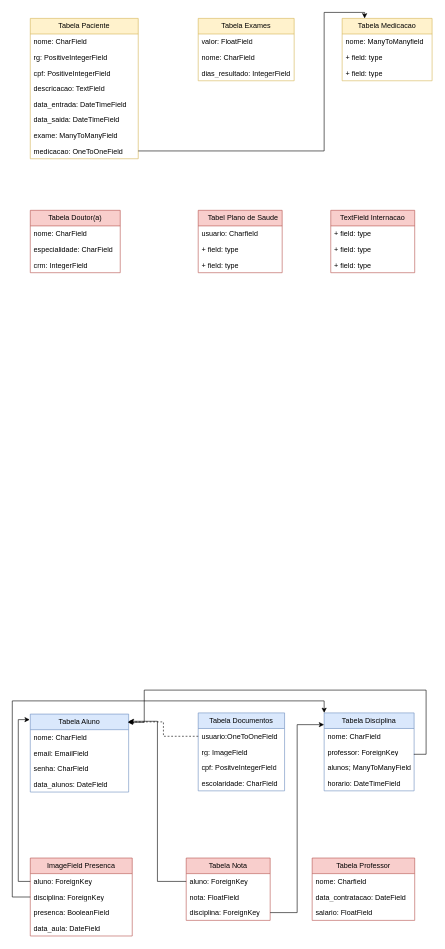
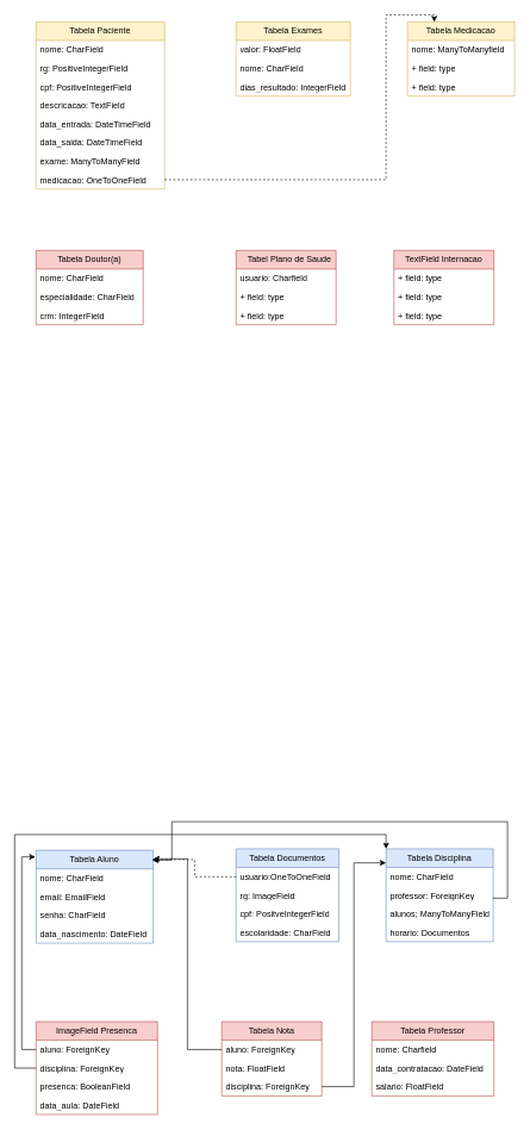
  <mxCell id="0" />
  <mxCell id="1" parent="0" />
  <mxCell id="2" value="Tabela Aluno" style="swimlane;fontStyle=0;childLayout=stackLayout;horizontal=1;startSize=26;fillColor=#dae8fc;horizontalStack=0;resizeParent=1;resizeParentMax=0;resizeLast=0;collapsible=1;marginBottom=0;whiteSpace=wrap;html=1;strokeColor=#6c8ebf;" parent="1" vertex="1"><mxGeometry x="50" y="1190" width="164" height="130" as="geometry" /></mxCell>
  <mxCell id="3" value="nome: CharField" style="text;strokeColor=none;fillColor=none;align=left;verticalAlign=top;spacingLeft=4;spacingRight=4;overflow=hidden;rotatable=0;points=[[0,0.5],[1,0.5]];portConstraint=eastwest;whiteSpace=wrap;html=1;" parent="2" vertex="1"><mxGeometry y="26" width="164" height="26" as="geometry" /></mxCell>
  <mxCell id="4" value="email: EmailField" style="text;strokeColor=none;fillColor=none;align=left;verticalAlign=top;spacingLeft=4;spacingRight=4;overflow=hidden;rotatable=0;points=[[0,0.5],[1,0.5]];portConstraint=eastwest;whiteSpace=wrap;html=1;" parent="2" vertex="1"><mxGeometry y="52" width="164" height="26" as="geometry" /></mxCell>
  <mxCell id="5" value="senha: CharField" style="text;strokeColor=none;fillColor=none;align=left;verticalAlign=top;spacingLeft=4;spacingRight=4;overflow=hidden;rotatable=0;points=[[0,0.5],[1,0.5]];portConstraint=eastwest;whiteSpace=wrap;html=1;" parent="2" vertex="1"><mxGeometry y="78" width="164" height="26" as="geometry" /></mxCell>
- <mxCell id="6" value="data_alunos: DateField" style="text;strokeColor=none;fillColor=none;align=left;verticalAlign=top;spacingLeft=4;spacingRight=4;overflow=hidden;rotatable=0;points=[[0,0.5],[1,0.5]];portConstraint=eastwest;whiteSpace=wrap;html=1;" parent="2" vertex="1"><mxGeometry y="104" width="164" height="26" as="geometry" /></mxCell>
+ <mxCell id="6" value="data_nascimento: DateField" style="text;strokeColor=none;fillColor=none;align=left;verticalAlign=top;spacingLeft=4;spacingRight=4;overflow=hidden;rotatable=0;points=[[0,0.5],[1,0.5]];portConstraint=eastwest;whiteSpace=wrap;html=1;" parent="2" vertex="1"><mxGeometry y="104" width="164" height="26" as="geometry" /></mxCell>
  <mxCell id="7" value="Tabela Documentos" style="swimlane;fontStyle=0;childLayout=stackLayout;horizontal=1;startSize=26;fillColor=#dae8fc;horizontalStack=0;resizeParent=1;resizeParentMax=0;resizeLast=0;collapsible=1;marginBottom=0;whiteSpace=wrap;html=1;strokeColor=#6c8ebf;" parent="1" vertex="1"><mxGeometry x="330" y="1188" width="144" height="130" as="geometry" /></mxCell>
  <mxCell id="8" value="usuario:OneToOneField" style="text;strokeColor=none;fillColor=none;align=left;verticalAlign=top;spacingLeft=4;spacingRight=4;overflow=hidden;rotatable=0;points=[[0,0.5],[1,0.5]];portConstraint=eastwest;whiteSpace=wrap;html=1;" parent="7" vertex="1"><mxGeometry y="26" width="144" height="26" as="geometry" /></mxCell>
  <mxCell id="9" value="rg: ImageField" style="text;strokeColor=none;fillColor=none;align=left;verticalAlign=top;spacingLeft=4;spacingRight=4;overflow=hidden;rotatable=0;points=[[0,0.5],[1,0.5]];portConstraint=eastwest;whiteSpace=wrap;html=1;" parent="7" vertex="1"><mxGeometry y="52" width="144" height="26" as="geometry" /></mxCell>
  <mxCell id="10" value="cpf: PositveIntegerField" style="text;strokeColor=none;fillColor=none;align=left;verticalAlign=top;spacingLeft=4;spacingRight=4;overflow=hidden;rotatable=0;points=[[0,0.5],[1,0.5]];portConstraint=eastwest;whiteSpace=wrap;html=1;" parent="7" vertex="1"><mxGeometry y="78" width="144" height="26" as="geometry" /></mxCell>
  <mxCell id="11" value="escolaridade: CharField" style="text;strokeColor=none;fillColor=none;align=left;verticalAlign=top;spacingLeft=4;spacingRight=4;overflow=hidden;rotatable=0;points=[[0,0.5],[1,0.5]];portConstraint=eastwest;whiteSpace=wrap;html=1;" parent="7" vertex="1"><mxGeometry y="104" width="144" height="26" as="geometry" /></mxCell>
  <mxCell id="12" style="edgeStyle=orthogonalEdgeStyle;rounded=0;orthogonalLoop=1;jettySize=auto;html=1;exitX=0;exitY=0.5;exitDx=0;exitDy=0;entryX=0.994;entryY=0.1;entryDx=0;entryDy=0;entryPerimeter=0;dashed=1;" parent="1" source="8" target="2" edge="1"><mxGeometry relative="1" as="geometry" /></mxCell>
  <mxCell id="13" value="Tabela Nota" style="swimlane;fontStyle=0;childLayout=stackLayout;horizontal=1;startSize=26;fillColor=#f8cecc;horizontalStack=0;resizeParent=1;resizeParentMax=0;resizeLast=0;collapsible=1;marginBottom=0;whiteSpace=wrap;html=1;strokeColor=#b85450;" parent="1" vertex="1"><mxGeometry x="310" y="1430" width="140" height="104" as="geometry" /></mxCell>
  <mxCell id="14" value="aluno: ForeignKey" style="text;strokeColor=none;fillColor=none;align=left;verticalAlign=top;spacingLeft=4;spacingRight=4;overflow=hidden;rotatable=0;points=[[0,0.5],[1,0.5]];portConstraint=eastwest;whiteSpace=wrap;html=1;" parent="13" vertex="1"><mxGeometry y="26" width="140" height="26" as="geometry" /></mxCell>
  <mxCell id="15" value="nota: FloatField" style="text;strokeColor=none;fillColor=none;align=left;verticalAlign=top;spacingLeft=4;spacingRight=4;overflow=hidden;rotatable=0;points=[[0,0.5],[1,0.5]];portConstraint=eastwest;whiteSpace=wrap;html=1;" parent="13" vertex="1"><mxGeometry y="52" width="140" height="26" as="geometry" /></mxCell>
  <mxCell id="16" value="disciplina: ForeignKey&lt;div&gt;&lt;br&gt;&lt;/div&gt;" style="text;strokeColor=none;fillColor=none;align=left;verticalAlign=top;spacingLeft=4;spacingRight=4;overflow=hidden;rotatable=0;points=[[0,0.5],[1,0.5]];portConstraint=eastwest;whiteSpace=wrap;html=1;" parent="13" vertex="1"><mxGeometry y="78" width="140" height="26" as="geometry" /></mxCell>
  <mxCell id="17" value="Tabela Disciplina" style="swimlane;fontStyle=0;childLayout=stackLayout;horizontal=1;startSize=26;fillColor=#dae8fc;horizontalStack=0;resizeParent=1;resizeParentMax=0;resizeLast=0;collapsible=1;marginBottom=0;whiteSpace=wrap;html=1;strokeColor=#6c8ebf;" parent="1" vertex="1"><mxGeometry x="540" y="1188" width="150" height="130" as="geometry" /></mxCell>
  <mxCell id="18" value="nome: CharField" style="text;strokeColor=none;fillColor=none;align=left;verticalAlign=top;spacingLeft=4;spacingRight=4;overflow=hidden;rotatable=0;points=[[0,0.5],[1,0.5]];portConstraint=eastwest;whiteSpace=wrap;html=1;" parent="17" vertex="1"><mxGeometry y="26" width="150" height="26" as="geometry" /></mxCell>
  <mxCell id="19" value="professor: ForeignKey" style="text;strokeColor=none;fillColor=none;align=left;verticalAlign=top;spacingLeft=4;spacingRight=4;overflow=hidden;rotatable=0;points=[[0,0.5],[1,0.5]];portConstraint=eastwest;whiteSpace=wrap;html=1;" parent="17" vertex="1"><mxGeometry y="52" width="150" height="26" as="geometry" /></mxCell>
  <mxCell id="20" value="alunos; ManyToManyField" style="text;strokeColor=none;fillColor=none;align=left;verticalAlign=top;spacingLeft=4;spacingRight=4;overflow=hidden;rotatable=0;points=[[0,0.5],[1,0.5]];portConstraint=eastwest;whiteSpace=wrap;html=1;" parent="17" vertex="1"><mxGeometry y="78" width="150" height="26" as="geometry" /></mxCell>
- <mxCell id="21" value="horario: DateTimeField" style="text;strokeColor=none;fillColor=none;align=left;verticalAlign=top;spacingLeft=4;spacingRight=4;overflow=hidden;rotatable=0;points=[[0,0.5],[1,0.5]];portConstraint=eastwest;whiteSpace=wrap;html=1;" parent="17" vertex="1"><mxGeometry y="104" width="150" height="26" as="geometry" /></mxCell>
+ <mxCell id="21" value="horario: Documentos" style="text;strokeColor=none;fillColor=none;align=left;verticalAlign=top;spacingLeft=4;spacingRight=4;overflow=hidden;rotatable=0;points=[[0,0.5],[1,0.5]];portConstraint=eastwest;whiteSpace=wrap;html=1;" parent="17" vertex="1"><mxGeometry y="104" width="150" height="26" as="geometry" /></mxCell>
  <mxCell id="22" value="Tabela Professor" style="swimlane;fontStyle=0;childLayout=stackLayout;horizontal=1;startSize=26;fillColor=#f8cecc;horizontalStack=0;resizeParent=1;resizeParentMax=0;resizeLast=0;collapsible=1;marginBottom=0;whiteSpace=wrap;html=1;strokeColor=#b85450;" parent="1" vertex="1"><mxGeometry x="520" y="1430" width="171" height="104" as="geometry" /></mxCell>
  <mxCell id="23" value="nome: Charfield" style="text;strokeColor=none;fillColor=none;align=left;verticalAlign=top;spacingLeft=4;spacingRight=4;overflow=hidden;rotatable=0;points=[[0,0.5],[1,0.5]];portConstraint=eastwest;whiteSpace=wrap;html=1;" parent="22" vertex="1"><mxGeometry y="26" width="171" height="26" as="geometry" /></mxCell>
  <mxCell id="24" value="data_contratacao: DateField" style="text;strokeColor=none;fillColor=none;align=left;verticalAlign=top;spacingLeft=4;spacingRight=4;overflow=hidden;rotatable=0;points=[[0,0.5],[1,0.5]];portConstraint=eastwest;whiteSpace=wrap;html=1;" parent="22" vertex="1"><mxGeometry y="52" width="171" height="26" as="geometry" /></mxCell>
  <mxCell id="25" value="salario: FloatField" style="text;strokeColor=none;fillColor=none;align=left;verticalAlign=top;spacingLeft=4;spacingRight=4;overflow=hidden;rotatable=0;points=[[0,0.5],[1,0.5]];portConstraint=eastwest;whiteSpace=wrap;html=1;" parent="22" vertex="1"><mxGeometry y="78" width="171" height="26" as="geometry" /></mxCell>
  <mxCell id="26" value="ImageField Presenca" style="swimlane;fontStyle=0;childLayout=stackLayout;horizontal=1;startSize=26;fillColor=#f8cecc;horizontalStack=0;resizeParent=1;resizeParentMax=0;resizeLast=0;collapsible=1;marginBottom=0;whiteSpace=wrap;html=1;strokeColor=#b85450;" parent="1" vertex="1"><mxGeometry x="50" y="1430" width="170" height="130" as="geometry" /></mxCell>
  <mxCell id="27" value="aluno: ForeignKey" style="text;strokeColor=none;fillColor=none;align=left;verticalAlign=top;spacingLeft=4;spacingRight=4;overflow=hidden;rotatable=0;points=[[0,0.5],[1,0.5]];portConstraint=eastwest;whiteSpace=wrap;html=1;" parent="26" vertex="1"><mxGeometry y="26" width="170" height="26" as="geometry" /></mxCell>
  <mxCell id="28" value="disciplina: ForeignKey" style="text;strokeColor=none;fillColor=none;align=left;verticalAlign=top;spacingLeft=4;spacingRight=4;overflow=hidden;rotatable=0;points=[[0,0.5],[1,0.5]];portConstraint=eastwest;whiteSpace=wrap;html=1;" parent="26" vertex="1"><mxGeometry y="52" width="170" height="26" as="geometry" /></mxCell>
  <mxCell id="29" value="presenca: BooleanField" style="text;strokeColor=none;fillColor=none;align=left;verticalAlign=top;spacingLeft=4;spacingRight=4;overflow=hidden;rotatable=0;points=[[0,0.5],[1,0.5]];portConstraint=eastwest;whiteSpace=wrap;html=1;" parent="26" vertex="1"><mxGeometry y="78" width="170" height="26" as="geometry" /></mxCell>
  <mxCell id="30" value="data_aula: DateField" style="text;strokeColor=none;fillColor=none;align=left;verticalAlign=top;spacingLeft=4;spacingRight=4;overflow=hidden;rotatable=0;points=[[0,0.5],[1,0.5]];portConstraint=eastwest;whiteSpace=wrap;html=1;" parent="26" vertex="1"><mxGeometry y="104" width="170" height="26" as="geometry" /></mxCell>
  <mxCell id="31" style="edgeStyle=orthogonalEdgeStyle;rounded=0;orthogonalLoop=1;jettySize=auto;html=1;exitX=0;exitY=0.5;exitDx=0;exitDy=0;entryX=-0.006;entryY=0.071;entryDx=0;entryDy=0;entryPerimeter=0;" parent="1" source="27" target="2" edge="1"><mxGeometry relative="1" as="geometry" /></mxCell>
  <mxCell id="32" style="edgeStyle=orthogonalEdgeStyle;rounded=0;orthogonalLoop=1;jettySize=auto;html=1;exitX=0;exitY=0.5;exitDx=0;exitDy=0;entryX=0;entryY=0;entryDx=0;entryDy=0;" parent="1" source="28" target="17" edge="1"><mxGeometry relative="1" as="geometry"><Array as="points"><mxPoint x="20" y="1495" /><mxPoint x="20" y="1168" /><mxPoint x="540" y="1168" /></Array></mxGeometry></mxCell>
  <mxCell id="33" style="edgeStyle=orthogonalEdgeStyle;rounded=0;orthogonalLoop=1;jettySize=auto;html=1;exitX=1;exitY=0.5;exitDx=0;exitDy=0;entryX=-0.001;entryY=0.151;entryDx=0;entryDy=0;entryPerimeter=0;" parent="1" source="16" target="17" edge="1"><mxGeometry relative="1" as="geometry" /></mxCell>
  <mxCell id="34" style="edgeStyle=orthogonalEdgeStyle;rounded=0;orthogonalLoop=1;jettySize=auto;html=1;exitX=0;exitY=0.5;exitDx=0;exitDy=0;entryX=1.003;entryY=0.092;entryDx=0;entryDy=0;entryPerimeter=0;" parent="1" source="14" target="2" edge="1"><mxGeometry relative="1" as="geometry" /></mxCell>
  <mxCell id="35" style="edgeStyle=orthogonalEdgeStyle;rounded=0;orthogonalLoop=1;jettySize=auto;html=1;exitX=1;exitY=0.5;exitDx=0;exitDy=0;entryX=0.992;entryY=0.106;entryDx=0;entryDy=0;entryPerimeter=0;" parent="1" target="2" edge="1"><mxGeometry relative="1" as="geometry"><mxPoint x="689.51" y="1257.04" as="sourcePoint" /><mxPoint x="240" y="1190" as="targetPoint" /><Array as="points"><mxPoint x="710" y="1257" /><mxPoint x="710" y="1150" /><mxPoint x="240" y="1150" /><mxPoint x="240" y="1204" /></Array></mxGeometry></mxCell>
  <mxCell id="36" value="Tabela Medicacao" style="swimlane;fontStyle=0;childLayout=stackLayout;horizontal=1;startSize=26;fillColor=#fff2cc;horizontalStack=0;resizeParent=1;resizeParentMax=0;resizeLast=0;collapsible=1;marginBottom=0;whiteSpace=wrap;html=1;strokeColor=#d6b656;" parent="1" vertex="1"><mxGeometry x="570" y="30" width="150" height="104" as="geometry" /></mxCell>
  <mxCell id="37" value="nome: ManyToManyfield" style="text;strokeColor=none;fillColor=none;align=left;verticalAlign=top;spacingLeft=4;spacingRight=4;overflow=hidden;rotatable=0;points=[[0,0.5],[1,0.5]];portConstraint=eastwest;whiteSpace=wrap;html=1;" parent="36" vertex="1"><mxGeometry y="26" width="150" height="26" as="geometry" /></mxCell>
  <mxCell id="38" value="+ field: type" style="text;strokeColor=none;fillColor=none;align=left;verticalAlign=top;spacingLeft=4;spacingRight=4;overflow=hidden;rotatable=0;points=[[0,0.5],[1,0.5]];portConstraint=eastwest;whiteSpace=wrap;html=1;" parent="36" vertex="1"><mxGeometry y="52" width="150" height="26" as="geometry" /></mxCell>
  <mxCell id="39" value="+ field: type" style="text;strokeColor=none;fillColor=none;align=left;verticalAlign=top;spacingLeft=4;spacingRight=4;overflow=hidden;rotatable=0;points=[[0,0.5],[1,0.5]];portConstraint=eastwest;whiteSpace=wrap;html=1;" parent="36" vertex="1"><mxGeometry y="78" width="150" height="26" as="geometry" /></mxCell>
  <mxCell id="40" value="Tabela Exames" style="swimlane;fontStyle=0;childLayout=stackLayout;horizontal=1;startSize=26;fillColor=#fff2cc;horizontalStack=0;resizeParent=1;resizeParentMax=0;resizeLast=0;collapsible=1;marginBottom=0;whiteSpace=wrap;html=1;strokeColor=#d6b656;" parent="1" vertex="1"><mxGeometry x="330" y="30" width="160" height="104" as="geometry" /></mxCell>
  <mxCell id="41" value="valor: FloatField" style="text;align=left;verticalAlign=top;spacingLeft=4;spacingRight=4;overflow=hidden;rotatable=0;points=[[0,0.5],[1,0.5]];portConstraint=eastwest;whiteSpace=wrap;html=1;" parent="40" vertex="1"><mxGeometry y="26" width="160" height="26" as="geometry" /></mxCell>
  <mxCell id="42" value="nome: CharField" style="text;align=left;verticalAlign=top;spacingLeft=4;spacingRight=4;overflow=hidden;rotatable=0;points=[[0,0.5],[1,0.5]];portConstraint=eastwest;whiteSpace=wrap;html=1;" parent="40" vertex="1"><mxGeometry y="52" width="160" height="26" as="geometry" /></mxCell>
  <mxCell id="43" value="dias_resultado: IntegerField" style="text;align=left;verticalAlign=top;spacingLeft=4;spacingRight=4;overflow=hidden;rotatable=0;points=[[0,0.5],[1,0.5]];portConstraint=eastwest;whiteSpace=wrap;html=1;" parent="40" vertex="1"><mxGeometry y="78" width="160" height="26" as="geometry" /></mxCell>
  <mxCell id="44" value="Tabela Paciente" style="swimlane;fontStyle=0;childLayout=stackLayout;horizontal=1;startSize=26;fillColor=#fff2cc;horizontalStack=0;resizeParent=1;resizeParentMax=0;resizeLast=0;collapsible=1;marginBottom=0;whiteSpace=wrap;html=1;strokeColor=#d6b656;" parent="1" vertex="1"><mxGeometry x="50" y="30" width="180" height="234" as="geometry"><mxRectangle x="40" y="-1120" width="100" height="30" as="alternateBounds" /></mxGeometry></mxCell>
  <mxCell id="45" value="nome: CharField" style="text;strokeColor=none;fillColor=none;align=left;verticalAlign=top;spacingLeft=4;spacingRight=4;overflow=hidden;rotatable=0;points=[[0,0.5],[1,0.5]];portConstraint=eastwest;whiteSpace=wrap;html=1;" parent="44" vertex="1"><mxGeometry y="26" width="180" height="26" as="geometry" /></mxCell>
  <mxCell id="46" value="rg: PositiveIntegerField" style="text;strokeColor=none;fillColor=none;align=left;verticalAlign=top;spacingLeft=4;spacingRight=4;overflow=hidden;rotatable=0;points=[[0,0.5],[1,0.5]];portConstraint=eastwest;whiteSpace=wrap;html=1;" parent="44" vertex="1"><mxGeometry y="52" width="180" height="26" as="geometry" /></mxCell>
  <mxCell id="47" value="cpf: PositiveIntegerField" style="text;strokeColor=none;fillColor=none;align=left;verticalAlign=top;spacingLeft=4;spacingRight=4;overflow=hidden;rotatable=0;points=[[0,0.5],[1,0.5]];portConstraint=eastwest;whiteSpace=wrap;html=1;" parent="44" vertex="1"><mxGeometry y="78" width="180" height="26" as="geometry" /></mxCell>
  <mxCell id="48" value="descricacao: TextField" style="text;strokeColor=none;fillColor=none;align=left;verticalAlign=top;spacingLeft=4;spacingRight=4;overflow=hidden;rotatable=0;points=[[0,0.5],[1,0.5]];portConstraint=eastwest;whiteSpace=wrap;html=1;" parent="44" vertex="1"><mxGeometry y="104" width="180" height="26" as="geometry" /></mxCell>
  <mxCell id="49" value="data_entrada: DateTimeField" style="text;strokeColor=none;fillColor=none;align=left;verticalAlign=top;spacingLeft=4;spacingRight=4;overflow=hidden;rotatable=0;points=[[0,0.5],[1,0.5]];portConstraint=eastwest;whiteSpace=wrap;html=1;" parent="44" vertex="1"><mxGeometry y="130" width="180" height="26" as="geometry" /></mxCell>
  <mxCell id="50" style="edgeStyle=orthogonalEdgeStyle;rounded=0;orthogonalLoop=1;jettySize=auto;html=1;exitX=1;exitY=0.5;exitDx=0;exitDy=0;" parent="44" source="47" target="47" edge="1"><mxGeometry relative="1" as="geometry" /></mxCell>
  <mxCell id="51" value="data_saida: DateTimeField" style="text;strokeColor=none;fillColor=none;align=left;verticalAlign=top;spacingLeft=4;spacingRight=4;overflow=hidden;rotatable=0;points=[[0,0.5],[1,0.5]];portConstraint=eastwest;whiteSpace=wrap;html=1;" parent="44" vertex="1"><mxGeometry y="156" width="180" height="26" as="geometry" /></mxCell>
  <mxCell id="52" value="exame: ManyToManyField" style="text;strokeColor=none;fillColor=none;align=left;verticalAlign=top;spacingLeft=4;spacingRight=4;overflow=hidden;rotatable=0;points=[[0,0.5],[1,0.5]];portConstraint=eastwest;whiteSpace=wrap;html=1;" parent="44" vertex="1"><mxGeometry y="182" width="180" height="26" as="geometry" /></mxCell>
  <mxCell id="53" value="medicacao: OneToOneField" style="text;strokeColor=none;fillColor=none;align=left;verticalAlign=top;spacingLeft=4;spacingRight=4;overflow=hidden;rotatable=0;points=[[0,0.5],[1,0.5]];portConstraint=eastwest;whiteSpace=wrap;html=1;" parent="44" vertex="1"><mxGeometry y="208" width="180" height="26" as="geometry" /></mxCell>
  <mxCell id="54" value="Tabela Doutor(a)" style="swimlane;fontStyle=0;childLayout=stackLayout;horizontal=1;startSize=26;fillColor=#f8cecc;horizontalStack=0;resizeParent=1;resizeParentMax=0;resizeLast=0;collapsible=1;marginBottom=0;whiteSpace=wrap;html=1;strokeColor=#b85450;" parent="1" vertex="1"><mxGeometry x="50" y="350" width="150" height="104" as="geometry" /></mxCell>
  <mxCell id="55" value="nome: CharField" style="text;strokeColor=none;fillColor=none;align=left;verticalAlign=top;spacingLeft=4;spacingRight=4;overflow=hidden;rotatable=0;points=[[0,0.5],[1,0.5]];portConstraint=eastwest;whiteSpace=wrap;html=1;" parent="54" vertex="1"><mxGeometry y="26" width="150" height="26" as="geometry" /></mxCell>
  <mxCell id="56" value="especialidade: CharField" style="text;strokeColor=none;fillColor=none;align=left;verticalAlign=top;spacingLeft=4;spacingRight=4;overflow=hidden;rotatable=0;points=[[0,0.5],[1,0.5]];portConstraint=eastwest;whiteSpace=wrap;html=1;" parent="54" vertex="1"><mxGeometry y="52" width="150" height="26" as="geometry" /></mxCell>
  <mxCell id="57" value="crm: IntegerField" style="text;strokeColor=none;fillColor=none;align=left;verticalAlign=top;spacingLeft=4;spacingRight=4;overflow=hidden;rotatable=0;points=[[0,0.5],[1,0.5]];portConstraint=eastwest;whiteSpace=wrap;html=1;" parent="54" vertex="1"><mxGeometry y="78" width="150" height="26" as="geometry" /></mxCell>
  <mxCell id="58" style="edgeStyle=orthogonalEdgeStyle;rounded=0;orthogonalLoop=1;jettySize=auto;html=1;exitX=1;exitY=0.5;exitDx=0;exitDy=0;" parent="54" source="55" target="55" edge="1"><mxGeometry relative="1" as="geometry" /></mxCell>
  <mxCell id="59" value="&amp;nbsp; &amp;nbsp;Tabel Plano de Saude" style="swimlane;fontStyle=0;childLayout=stackLayout;horizontal=1;startSize=26;fillColor=#f8cecc;horizontalStack=0;resizeParent=1;resizeParentMax=0;resizeLast=0;collapsible=1;marginBottom=0;whiteSpace=wrap;html=1;strokeColor=#b85450;" parent="1" vertex="1"><mxGeometry x="330" y="350" width="140" height="104" as="geometry" /></mxCell>
  <mxCell id="60" value="usuario: Charfield" style="text;strokeColor=none;fillColor=none;align=left;verticalAlign=top;spacingLeft=4;spacingRight=4;overflow=hidden;rotatable=0;points=[[0,0.5],[1,0.5]];portConstraint=eastwest;whiteSpace=wrap;html=1;" parent="59" vertex="1"><mxGeometry y="26" width="140" height="26" as="geometry" /></mxCell>
  <mxCell id="61" value="+ field: type" style="text;strokeColor=none;fillColor=none;align=left;verticalAlign=top;spacingLeft=4;spacingRight=4;overflow=hidden;rotatable=0;points=[[0,0.5],[1,0.5]];portConstraint=eastwest;whiteSpace=wrap;html=1;" parent="59" vertex="1"><mxGeometry y="52" width="140" height="26" as="geometry" /></mxCell>
  <mxCell id="62" value="+ field: type" style="text;strokeColor=none;fillColor=none;align=left;verticalAlign=top;spacingLeft=4;spacingRight=4;overflow=hidden;rotatable=0;points=[[0,0.5],[1,0.5]];portConstraint=eastwest;whiteSpace=wrap;html=1;" parent="59" vertex="1"><mxGeometry y="78" width="140" height="26" as="geometry" /></mxCell>
  <mxCell id="63" value="TextField Internacao" style="swimlane;fontStyle=0;childLayout=stackLayout;horizontal=1;startSize=26;fillColor=#f8cecc;horizontalStack=0;resizeParent=1;resizeParentMax=0;resizeLast=0;collapsible=1;marginBottom=0;whiteSpace=wrap;html=1;strokeColor=#b85450;" parent="1" vertex="1"><mxGeometry x="551" y="350" width="140" height="104" as="geometry" /></mxCell>
  <mxCell id="64" value="+ field: type" style="text;strokeColor=none;fillColor=none;align=left;verticalAlign=top;spacingLeft=4;spacingRight=4;overflow=hidden;rotatable=0;points=[[0,0.5],[1,0.5]];portConstraint=eastwest;whiteSpace=wrap;html=1;" parent="63" vertex="1"><mxGeometry y="26" width="140" height="26" as="geometry" /></mxCell>
  <mxCell id="65" value="+ field: type" style="text;strokeColor=none;fillColor=none;align=left;verticalAlign=top;spacingLeft=4;spacingRight=4;overflow=hidden;rotatable=0;points=[[0,0.5],[1,0.5]];portConstraint=eastwest;whiteSpace=wrap;html=1;" parent="63" vertex="1"><mxGeometry y="52" width="140" height="26" as="geometry" /></mxCell>
  <mxCell id="66" value="+ field: type" style="text;strokeColor=none;fillColor=none;align=left;verticalAlign=top;spacingLeft=4;spacingRight=4;overflow=hidden;rotatable=0;points=[[0,0.5],[1,0.5]];portConstraint=eastwest;whiteSpace=wrap;html=1;" parent="63" vertex="1"><mxGeometry y="78" width="140" height="26" as="geometry" /></mxCell>
- <mxCell id="67" style="edgeStyle=orthogonalEdgeStyle;rounded=0;orthogonalLoop=1;jettySize=auto;html=1;exitX=1;exitY=0.5;exitDx=0;exitDy=0;entryX=0.25;entryY=0;entryDx=0;entryDy=0;" parent="1" source="53" target="36" edge="1"><mxGeometry relative="1" as="geometry"><Array as="points"><mxPoint x="540" y="251" /><mxPoint x="540" y="20" /><mxPoint x="608" y="20" /></Array></mxGeometry></mxCell>
+ <mxCell id="67" style="edgeStyle=orthogonalEdgeStyle;rounded=0;orthogonalLoop=1;jettySize=auto;html=1;exitX=1;exitY=0.5;exitDx=0;exitDy=0;entryX=0.25;entryY=0;entryDx=0;entryDy=0;dashed=1;" parent="1" source="53" target="36" edge="1"><mxGeometry relative="1" as="geometry"><Array as="points"><mxPoint x="540" y="251" /><mxPoint x="540" y="20" /><mxPoint x="608" y="20" /></Array></mxGeometry></mxCell>
